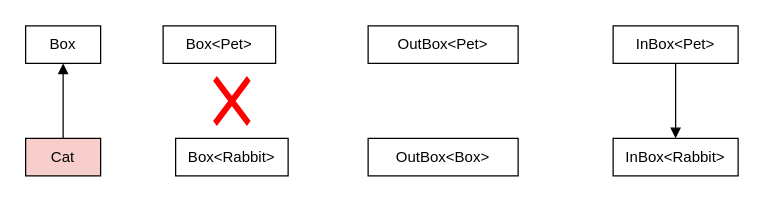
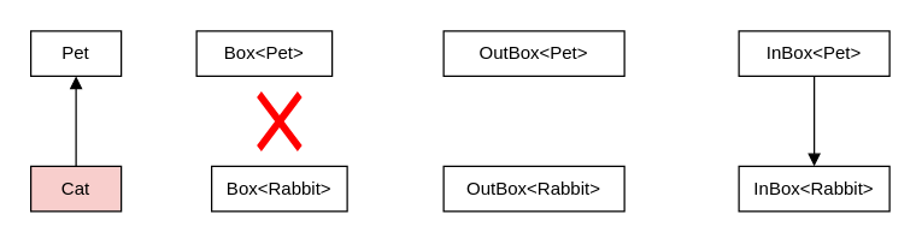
  <mxCell id="0" />
  <mxCell id="1" parent="0" />
  <mxCell id="2" value="InBox&amp;lt;Rabbit&amp;gt;" style="rounded=0;whiteSpace=wrap;html=1;" vertex="1" parent="1"><mxGeometry x="490" y="110" width="100" height="30" as="geometry" /></mxCell>
  <mxCell id="3" style="edgeStyle=orthogonalEdgeStyle;rounded=0;orthogonalLoop=1;jettySize=auto;html=1;entryX=0.5;entryY=0;entryDx=0;entryDy=0;endArrow=block;endFill=1;" edge="1" parent="1" source="4" target="2"><mxGeometry relative="1" as="geometry" /></mxCell>
  <mxCell id="4" value="InBox&amp;lt;Pet&amp;gt;" style="rounded=0;whiteSpace=wrap;html=1;" vertex="1" parent="1"><mxGeometry x="490" y="20" width="100" height="30" as="geometry" /></mxCell>
  <mxCell id="5" value="OutBox&amp;lt;Pet&amp;gt;" style="rounded=0;whiteSpace=wrap;html=1;" vertex="1" parent="1"><mxGeometry x="294" y="20" width="120" height="30" as="geometry" /></mxCell>
- <mxCell id="6" value="OutBox&amp;lt;Box&amp;gt;" style="rounded=0;whiteSpace=wrap;html=1;" vertex="1" parent="1"><mxGeometry x="294" y="110" width="120" height="30" as="geometry" /></mxCell>
+ <mxCell id="6" value="OutBox&amp;lt;Rabbit&amp;gt;" style="rounded=0;whiteSpace=wrap;html=1;" vertex="1" parent="1"><mxGeometry x="294" y="110" width="120" height="30" as="geometry" /></mxCell>
  <mxCell id="7" value="Box&amp;lt;Pet&amp;gt;" style="rounded=0;whiteSpace=wrap;html=1;" vertex="1" parent="1"><mxGeometry x="130" y="20" width="90" height="30" as="geometry" /></mxCell>
- <mxCell id="8" value="Box" style="rounded=0;whiteSpace=wrap;html=1;" vertex="1" parent="1"><mxGeometry x="20" y="20" width="60" height="30" as="geometry" /></mxCell>
+ <mxCell id="8" value="Pet" style="rounded=0;whiteSpace=wrap;html=1;" vertex="1" parent="1"><mxGeometry x="20" y="20" width="60" height="30" as="geometry" /></mxCell>
  <mxCell id="9" style="edgeStyle=orthogonalEdgeStyle;rounded=0;orthogonalLoop=1;jettySize=auto;html=1;entryX=0.5;entryY=1;entryDx=0;entryDy=0;endArrow=block;endFill=1;" edge="1" parent="1" source="10" target="8"><mxGeometry relative="1" as="geometry" /></mxCell>
  <mxCell id="10" value="Cat" style="rounded=0;whiteSpace=wrap;html=1;fillColor=#f8cecc;" vertex="1" parent="1"><mxGeometry x="20" y="110" width="60" height="30" as="geometry" /></mxCell>
  <mxCell id="11" value="Box&amp;lt;Rabbit&amp;gt;" style="rounded=0;whiteSpace=wrap;html=1;" vertex="1" parent="1"><mxGeometry x="140" y="110" width="90" height="30" as="geometry" /></mxCell>
  <mxCell id="12" value="" style="shape=mxgraph.mockup.markup.redX;fillColor=#ff0000;html=1;shadow=0;whiteSpace=wrap;strokeColor=none;" vertex="1" parent="1"><mxGeometry x="170" y="60" width="30" height="40" as="geometry" /></mxCell>
